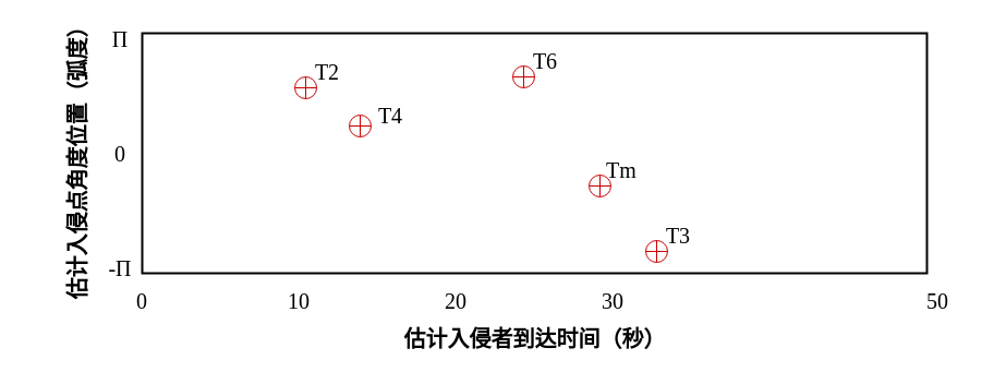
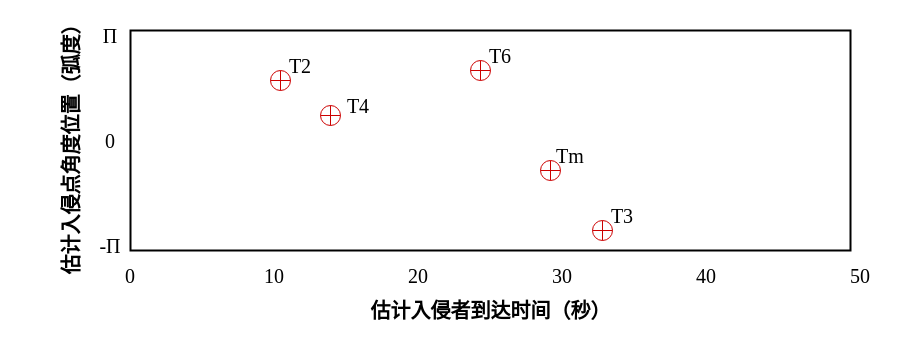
  <mxCell id="0" />
  <mxCell id="1" parent="0" />
  <mxCell id="2" value="" style="rounded=0;whiteSpace=wrap;html=1;fillColor=none;strokeWidth=2;" parent="1" vertex="1"><mxGeometry x="130" y="30" width="720" height="220" as="geometry" /></mxCell>
  <mxCell id="3" value="&lt;font style=&quot;font-size: 20px;&quot; face=&quot;Times New Roman&quot;&gt;-Π&lt;/font&gt;" style="text;html=1;strokeColor=none;fillColor=none;align=center;verticalAlign=middle;whiteSpace=wrap;rounded=0;" parent="1" vertex="1"><mxGeometry x="80" y="230" width="60" height="30" as="geometry" /></mxCell>
  <mxCell id="4" value="&lt;font style=&quot;font-size: 20px;&quot; face=&quot;Times New Roman&quot;&gt;0&lt;/font&gt;" style="text;html=1;strokeColor=none;fillColor=none;align=center;verticalAlign=middle;whiteSpace=wrap;rounded=0;" parent="1" vertex="1"><mxGeometry x="80" y="125" width="60" height="30" as="geometry" /></mxCell>
  <mxCell id="5" value="&lt;font style=&quot;font-size: 20px;&quot; face=&quot;Times New Roman&quot;&gt;Π&lt;/font&gt;" style="text;html=1;strokeColor=none;fillColor=none;align=center;verticalAlign=middle;whiteSpace=wrap;rounded=0;" parent="1" vertex="1"><mxGeometry x="80" y="20" width="60" height="30" as="geometry" /></mxCell>
  <mxCell id="6" value="&lt;font style=&quot;font-size: 20px;&quot; face=&quot;Times New Roman&quot;&gt;0&lt;/font&gt;" style="text;html=1;strokeColor=none;fillColor=none;align=center;verticalAlign=middle;whiteSpace=wrap;rounded=0;" parent="1" vertex="1"><mxGeometry x="100" y="260" width="60" height="30" as="geometry" /></mxCell>
  <mxCell id="7" value="&lt;font style=&quot;font-size: 20px;&quot; face=&quot;Times New Roman&quot;&gt;10&lt;/font&gt;" style="text;html=1;strokeColor=none;fillColor=none;align=center;verticalAlign=middle;whiteSpace=wrap;rounded=0;" parent="1" vertex="1"><mxGeometry x="244" y="260" width="60" height="30" as="geometry" /></mxCell>
  <mxCell id="8" value="&lt;font style=&quot;font-size: 20px;&quot; face=&quot;Times New Roman&quot;&gt;20&lt;/font&gt;" style="text;html=1;strokeColor=none;fillColor=none;align=center;verticalAlign=middle;whiteSpace=wrap;rounded=0;" parent="1" vertex="1"><mxGeometry x="388" y="260" width="60" height="30" as="geometry" /></mxCell>
  <mxCell id="9" value="&lt;font style=&quot;font-size: 20px;&quot; face=&quot;Times New Roman&quot;&gt;30&lt;/font&gt;" style="text;html=1;strokeColor=none;fillColor=none;align=center;verticalAlign=middle;whiteSpace=wrap;rounded=0;" parent="1" vertex="1"><mxGeometry x="532" y="260" width="60" height="30" as="geometry" /></mxCell>
+ <mxCell id="10" value="&lt;font style=&quot;font-size: 20px;&quot; face=&quot;Times New Roman&quot;&gt;40&lt;/font&gt;" style="text;html=1;strokeColor=none;fillColor=none;align=center;verticalAlign=middle;whiteSpace=wrap;rounded=0;" parent="1" vertex="1"><mxGeometry x="676" y="260" width="60" height="30" as="geometry" /></mxCell>
  <mxCell id="11" value="&lt;font style=&quot;font-size: 20px;&quot; face=&quot;Times New Roman&quot;&gt;50&lt;/font&gt;" style="text;html=1;strokeColor=none;fillColor=none;align=center;verticalAlign=middle;whiteSpace=wrap;rounded=0;" parent="1" vertex="1"><mxGeometry x="830" y="260" width="60" height="30" as="geometry" /></mxCell>
  <mxCell id="12" value="" style="shape=orEllipse;perimeter=ellipsePerimeter;whiteSpace=wrap;html=1;backgroundOutline=1;strokeColor=#CC0000;fillColor=none;" parent="1" vertex="1"><mxGeometry x="270" y="70" width="20" height="20" as="geometry" /></mxCell>
  <mxCell id="13" value="" style="shape=orEllipse;perimeter=ellipsePerimeter;whiteSpace=wrap;html=1;backgroundOutline=1;strokeColor=#CC0000;fillColor=none;" parent="1" vertex="1"><mxGeometry x="320" y="105" width="20" height="20" as="geometry" /></mxCell>
  <mxCell id="14" value="" style="shape=orEllipse;perimeter=ellipsePerimeter;whiteSpace=wrap;html=1;backgroundOutline=1;strokeColor=#CC0000;fillColor=none;" parent="1" vertex="1"><mxGeometry x="470" y="60" width="20" height="20" as="geometry" /></mxCell>
  <mxCell id="15" value="" style="shape=orEllipse;perimeter=ellipsePerimeter;whiteSpace=wrap;html=1;backgroundOutline=1;strokeColor=#CC0000;fillColor=none;" parent="1" vertex="1"><mxGeometry x="540" y="160" width="20" height="20" as="geometry" /></mxCell>
  <mxCell id="16" value="" style="shape=orEllipse;perimeter=ellipsePerimeter;whiteSpace=wrap;html=1;backgroundOutline=1;strokeColor=#CC0000;fillColor=none;" parent="1" vertex="1"><mxGeometry x="592" y="220" width="20" height="20" as="geometry" /></mxCell>
  <mxCell id="17" value="&lt;font style=&quot;font-size: 20px;&quot;&gt;T2&lt;/font&gt;" style="text;html=1;strokeColor=none;fillColor=none;align=center;verticalAlign=middle;whiteSpace=wrap;rounded=0;fontFamily=Times New Roman;" parent="1" vertex="1"><mxGeometry x="270" y="50" width="60" height="30" as="geometry" /></mxCell>
  <mxCell id="18" value="&lt;font style=&quot;font-size: 20px;&quot;&gt;T4&lt;/font&gt;" style="text;html=1;strokeColor=none;fillColor=none;align=center;verticalAlign=middle;whiteSpace=wrap;rounded=0;fontFamily=Times New Roman;" parent="1" vertex="1"><mxGeometry x="328" y="90" width="60" height="30" as="geometry" /></mxCell>
  <mxCell id="19" value="&lt;font style=&quot;font-size: 20px;&quot;&gt;T6&lt;/font&gt;" style="text;html=1;strokeColor=none;fillColor=none;align=center;verticalAlign=middle;whiteSpace=wrap;rounded=0;fontFamily=Times New Roman;" parent="1" vertex="1"><mxGeometry x="470" y="40" width="60" height="30" as="geometry" /></mxCell>
  <mxCell id="20" value="&lt;font style=&quot;font-size: 20px;&quot;&gt;Tm&lt;/font&gt;" style="text;html=1;strokeColor=none;fillColor=none;align=center;verticalAlign=middle;whiteSpace=wrap;rounded=0;fontFamily=Times New Roman;" parent="1" vertex="1"><mxGeometry x="540" y="140" width="60" height="30" as="geometry" /></mxCell>
  <mxCell id="21" value="&lt;font style=&quot;font-size: 20px;&quot;&gt;T3&lt;/font&gt;" style="text;html=1;strokeColor=none;fillColor=none;align=center;verticalAlign=middle;whiteSpace=wrap;rounded=0;fontFamily=Times New Roman;" parent="1" vertex="1"><mxGeometry x="592" y="200" width="60" height="30" as="geometry" /></mxCell>
  <mxCell id="22" value="&lt;font face=&quot;仿宋&quot; style=&quot;font-size: 20px;&quot;&gt;估计入侵者到达时间（&lt;font style=&quot;font-size: 20px;&quot;&gt;秒）&lt;/font&gt;&lt;/font&gt;" style="text;strokeColor=none;fillColor=none;html=1;fontSize=24;fontStyle=1;verticalAlign=middle;align=center;" parent="1" vertex="1"><mxGeometry x="440" y="290" width="100" height="40" as="geometry" /></mxCell>
  <mxCell id="23" value="&lt;font face=&quot;仿宋&quot; style=&quot;font-size: 20px;&quot;&gt;估计入侵点角度位置（弧度）&lt;/font&gt;" style="text;html=1;fontSize=24;fontStyle=1;verticalAlign=middle;align=center;horizontal=0;" parent="1" vertex="1"><mxGeometry x="20" y="125" width="100" height="40" as="geometry" /></mxCell>
